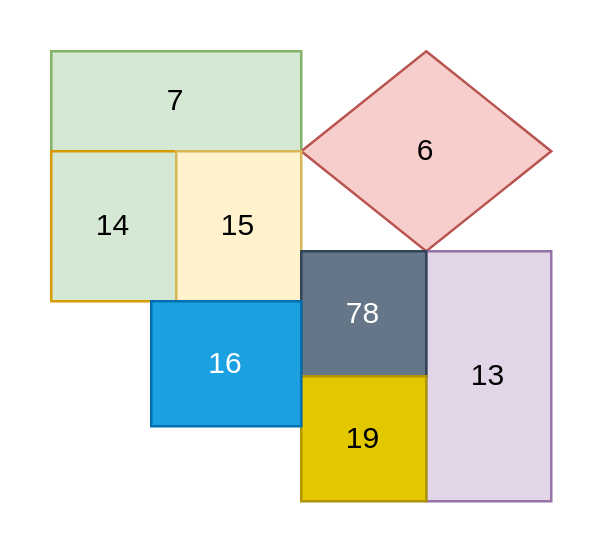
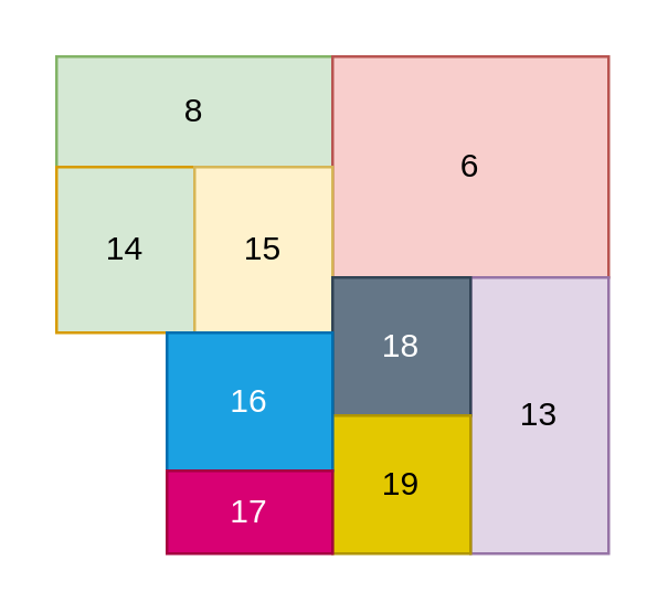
  <mxCell id="0" />
  <mxCell id="1" parent="0" />
- <mxCell id="2" value="7" style="rounded=0;whiteSpace=wrap;html=1;fillColor=#d5e8d4;strokeColor=#82b366;" parent="1" vertex="1"><mxGeometry x="20" y="20" width="100" height="40" as="geometry" /></mxCell>
- <mxCell id="3" value="6" style="rhombus;whiteSpace=wrap;html=1;fillColor=#f8cecc;strokeColor=#b85450;" parent="1" vertex="1"><mxGeometry x="120" y="20" width="100" height="80" as="geometry" /></mxCell>
+ <mxCell id="2" value="8" style="rounded=0;whiteSpace=wrap;html=1;fillColor=#d5e8d4;strokeColor=#82b366;" parent="1" vertex="1"><mxGeometry x="20" y="20" width="100" height="40" as="geometry" /></mxCell>
+ <mxCell id="3" value="6" style="rounded=0;whiteSpace=wrap;html=1;fillColor=#f8cecc;strokeColor=#b85450;" parent="1" vertex="1"><mxGeometry x="120" y="20" width="100" height="80" as="geometry" /></mxCell>
  <mxCell id="4" value="14" style="rounded=0;whiteSpace=wrap;html=1;fillColor=#d5e8d4;strokeColor=#d79b00;" parent="1" vertex="1"><mxGeometry x="20" y="60" width="50" height="60" as="geometry" /></mxCell>
  <mxCell id="5" value="15" style="rounded=0;whiteSpace=wrap;html=1;fillColor=#fff2cc;strokeColor=#d6b656;" parent="1" vertex="1"><mxGeometry x="70" y="60" width="50" height="60" as="geometry" /></mxCell>
  <mxCell id="6" value="13" style="rounded=0;whiteSpace=wrap;html=1;fillColor=#e1d5e7;strokeColor=#9673a6;" parent="1" vertex="1"><mxGeometry x="170" y="100" width="50" height="100" as="geometry" /></mxCell>
- <mxCell id="7" value="78" style="rounded=0;whiteSpace=wrap;html=1;fillColor=#647687;fontColor=#ffffff;strokeColor=#314354;" parent="1" vertex="1"><mxGeometry x="120" y="100" width="50" height="50" as="geometry" /></mxCell>
+ <mxCell id="7" value="18" style="rounded=0;whiteSpace=wrap;html=1;fillColor=#647687;fontColor=#ffffff;strokeColor=#314354;" parent="1" vertex="1"><mxGeometry x="120" y="100" width="50" height="50" as="geometry" /></mxCell>
  <mxCell id="8" value="19" style="rounded=0;whiteSpace=wrap;html=1;fillColor=#e3c800;fontColor=#000000;strokeColor=#B09500;" parent="1" vertex="1"><mxGeometry x="120" y="150" width="50" height="50" as="geometry" /></mxCell>
  <mxCell id="9" value="16" style="rounded=0;whiteSpace=wrap;html=1;fillColor=#1ba1e2;fontColor=#ffffff;strokeColor=#006EAF;" parent="1" vertex="1"><mxGeometry x="60" y="120" width="60" height="50" as="geometry" /></mxCell>
+ <mxCell id="10" value="17" style="rounded=0;whiteSpace=wrap;html=1;fillColor=#d80073;fontColor=#ffffff;strokeColor=#A50040;" parent="1" vertex="1"><mxGeometry x="60" y="170" width="60" height="30" as="geometry" /></mxCell>
